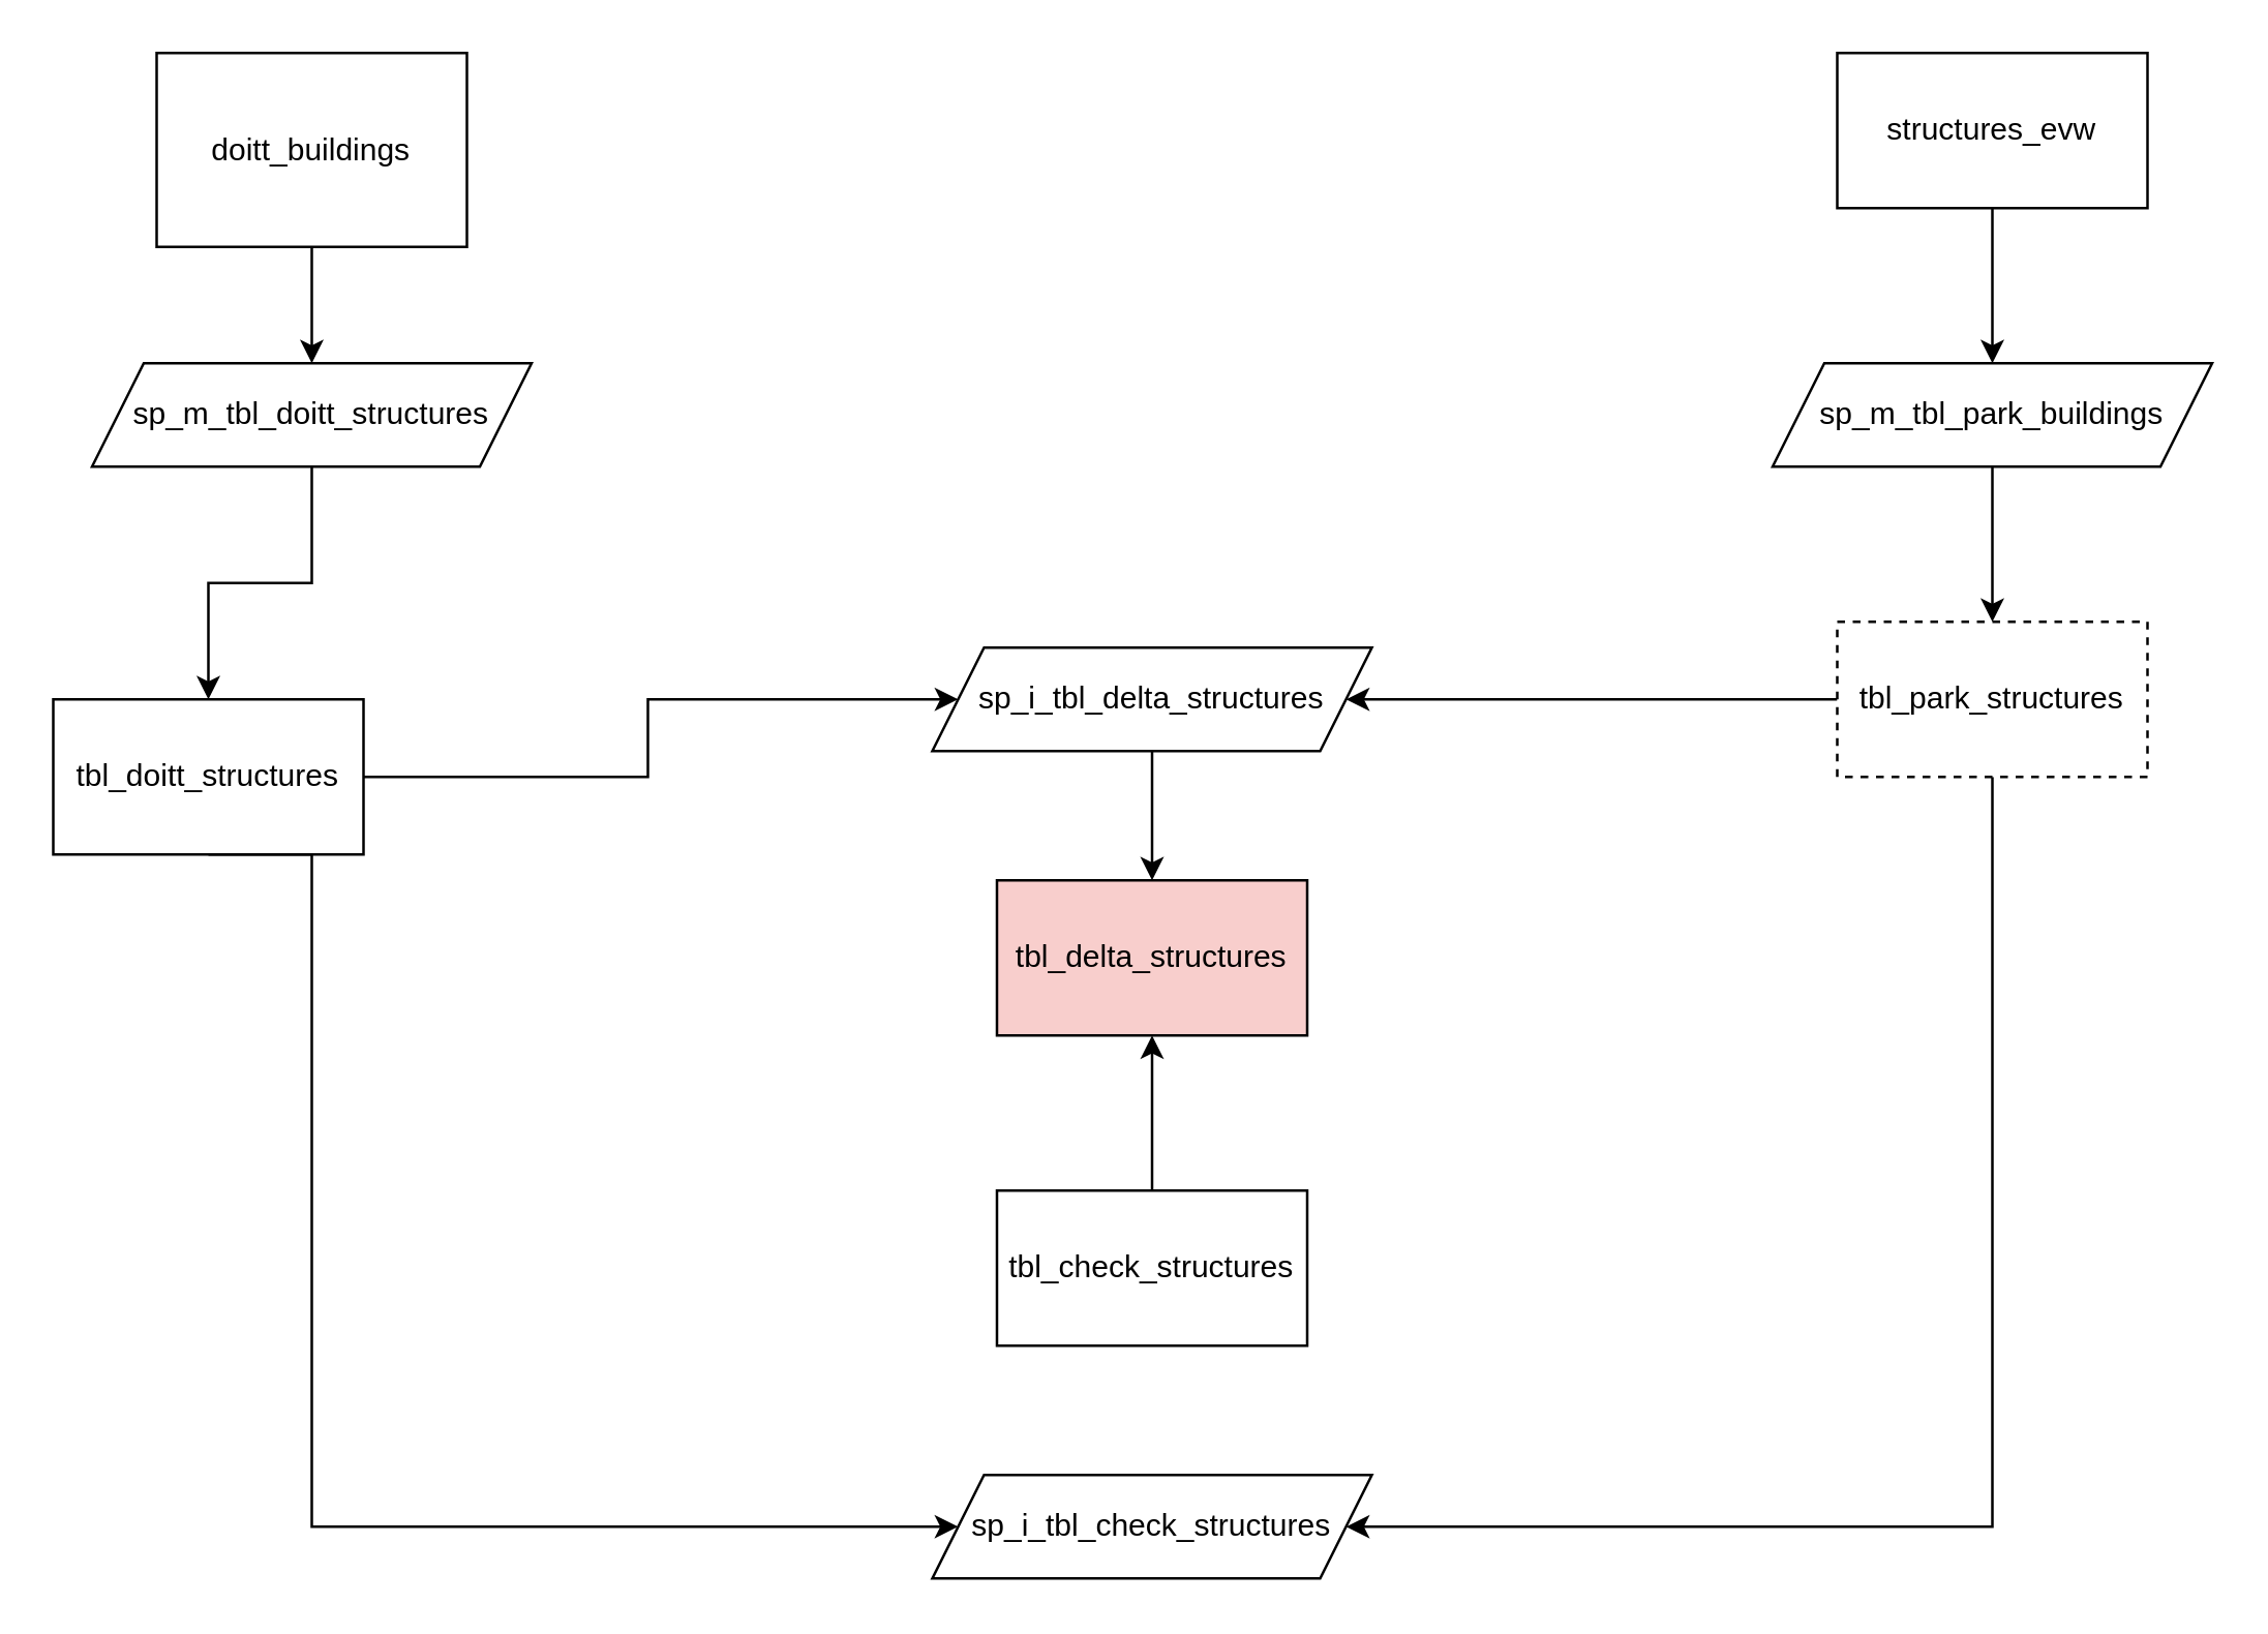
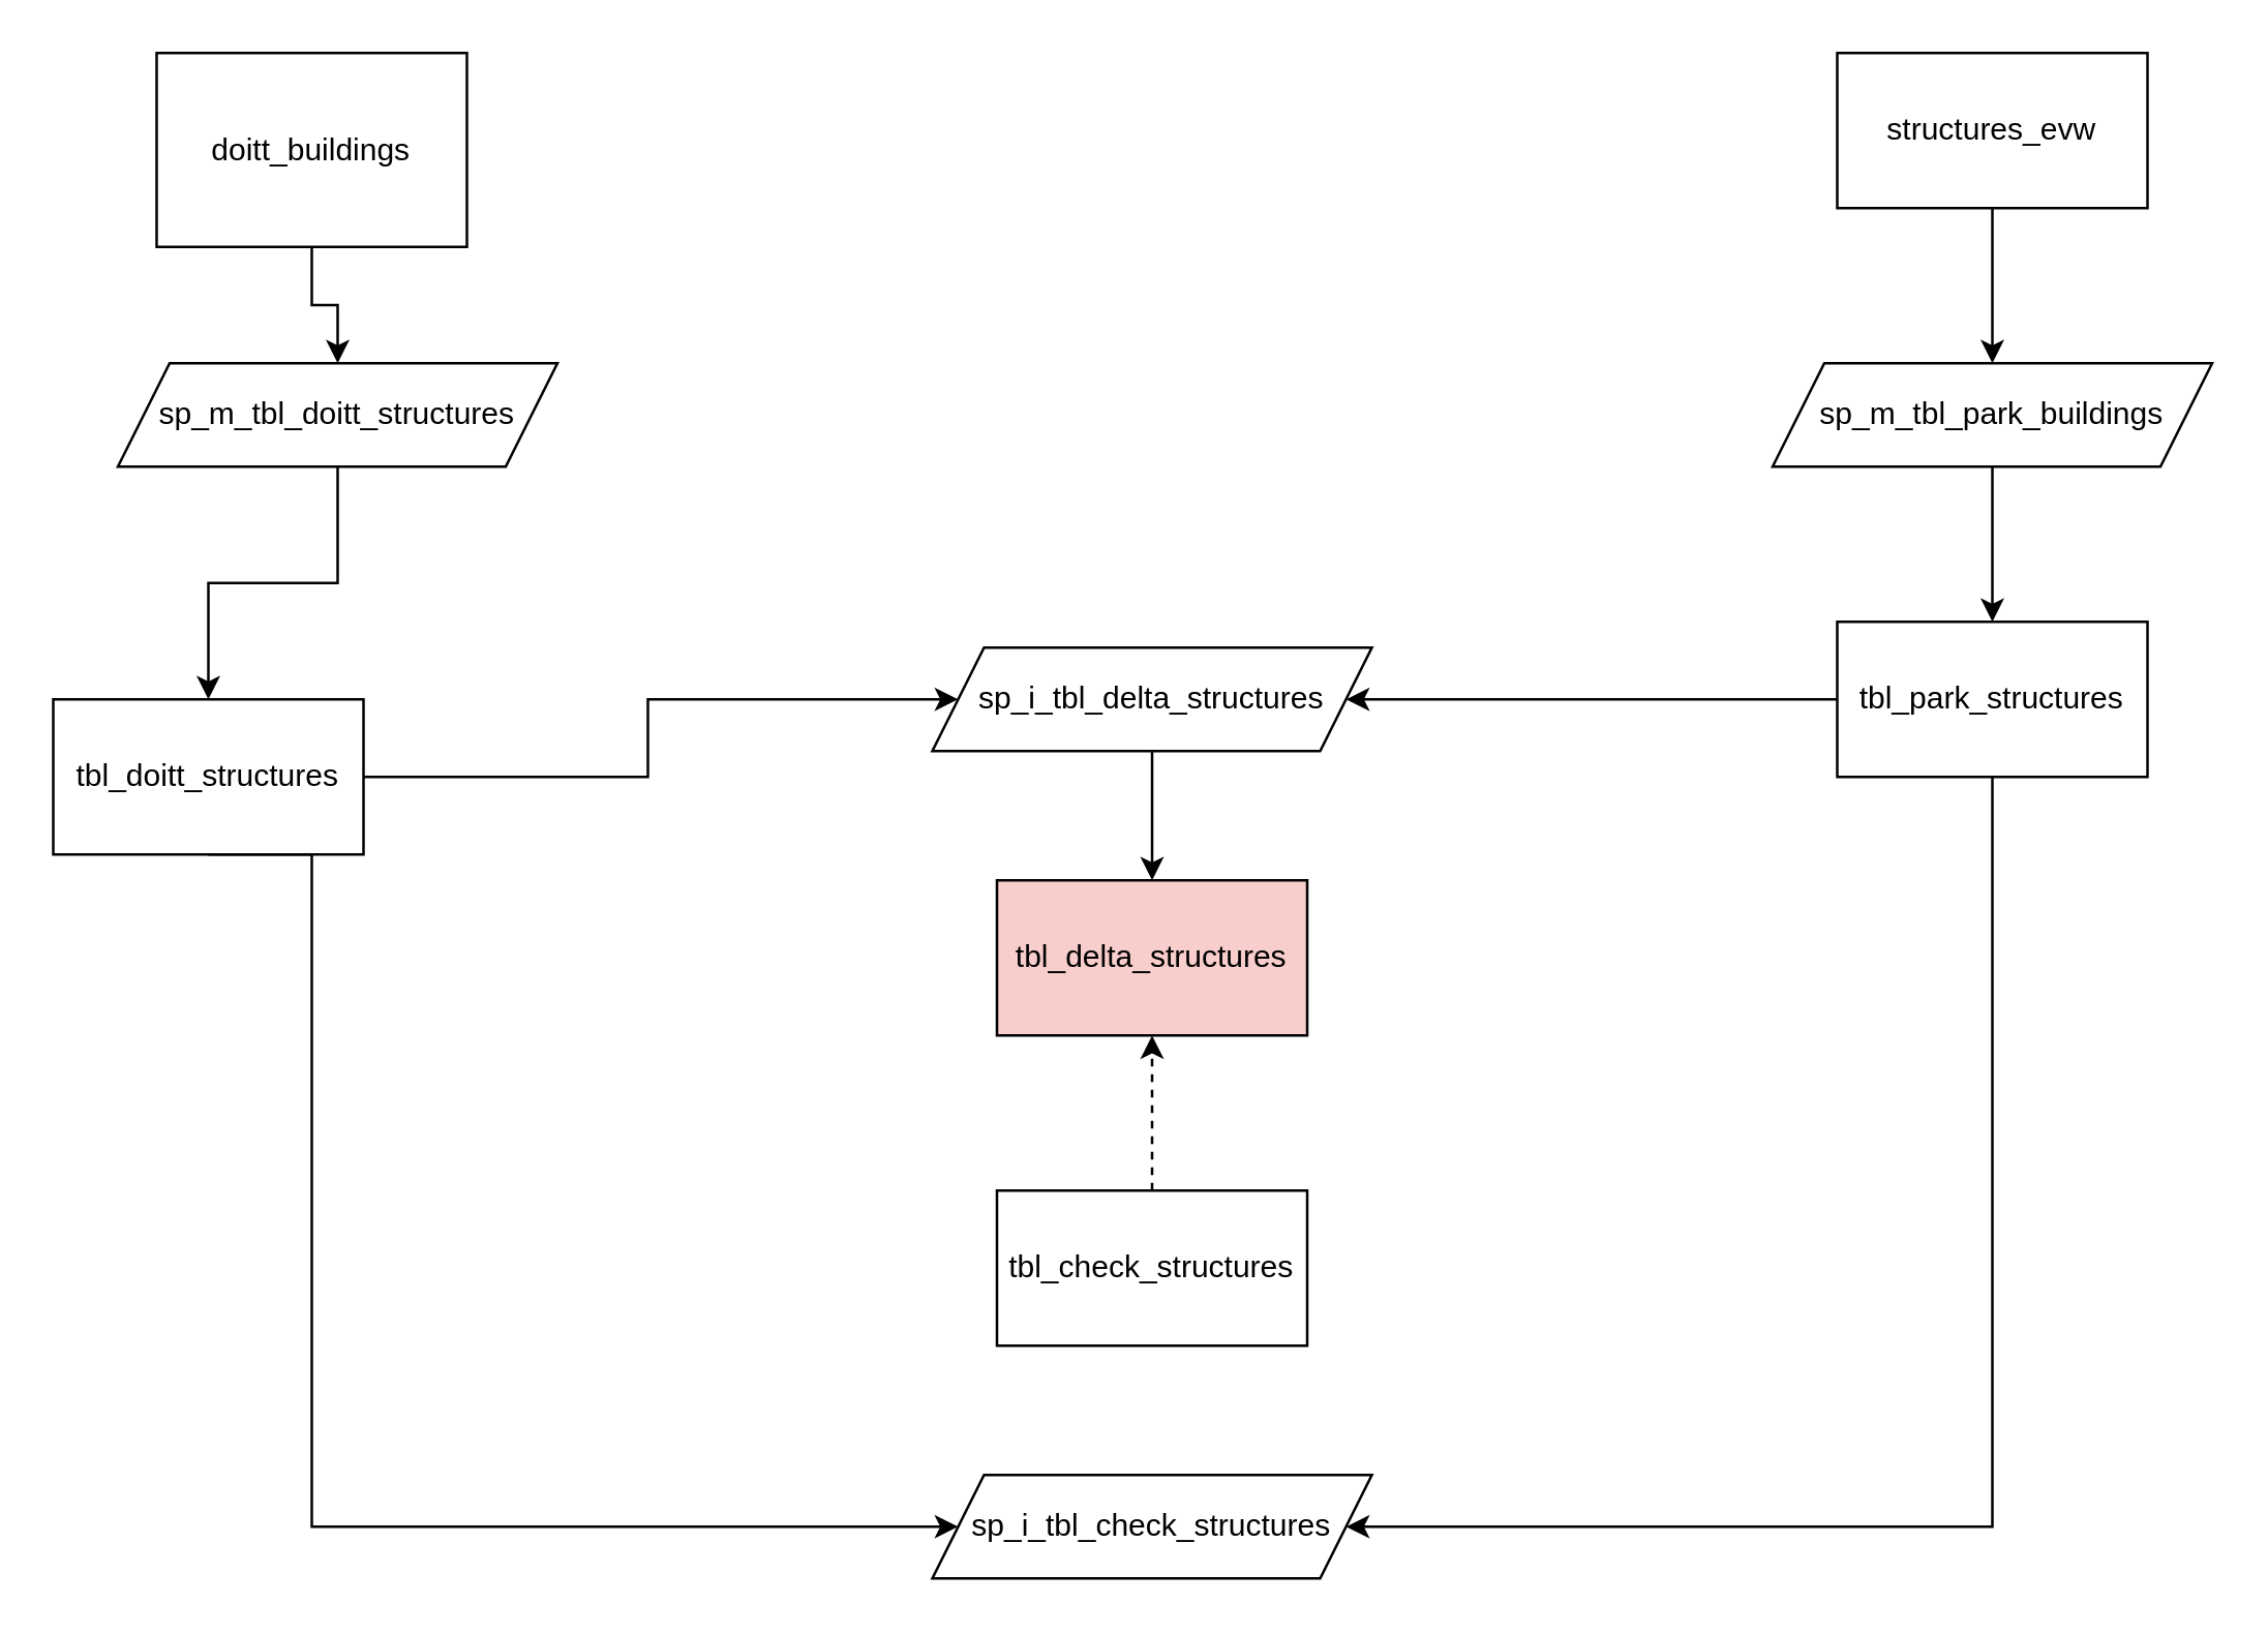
  <mxCell id="0" />
  <mxCell id="1" parent="0" />
  <mxCell id="2" style="edgeStyle=orthogonalEdgeStyle;rounded=0;orthogonalLoop=1;jettySize=auto;html=1;exitX=0.5;exitY=1;exitDx=0;exitDy=0;entryX=0.5;entryY=0;entryDx=0;entryDy=0;" edge="1" parent="1" source="3" target="7"><mxGeometry relative="1" as="geometry" /></mxCell>
  <mxCell id="3" value="doitt_buildings" style="rounded=0;whiteSpace=wrap;html=1;" vertex="1" parent="1"><mxGeometry x="60" y="20" width="120" height="75" as="geometry" /></mxCell>
  <mxCell id="4" style="edgeStyle=orthogonalEdgeStyle;rounded=0;orthogonalLoop=1;jettySize=auto;html=1;exitX=0.5;exitY=1;exitDx=0;exitDy=0;" edge="1" parent="1" source="5" target="9"><mxGeometry relative="1" as="geometry" /></mxCell>
  <mxCell id="5" value="structures_evw" style="rounded=0;whiteSpace=wrap;html=1;" vertex="1" parent="1"><mxGeometry x="710" y="20" width="120" height="60" as="geometry" /></mxCell>
  <mxCell id="6" style="edgeStyle=orthogonalEdgeStyle;rounded=0;orthogonalLoop=1;jettySize=auto;html=1;exitX=0.5;exitY=1;exitDx=0;exitDy=0;entryX=0.5;entryY=0;entryDx=0;entryDy=0;" edge="1" parent="1" source="7" target="12"><mxGeometry relative="1" as="geometry" /></mxCell>
- <mxCell id="7" value="sp_m_tbl_doitt_structures" style="shape=parallelogram;perimeter=parallelogramPerimeter;whiteSpace=wrap;html=1;fixedSize=1;" vertex="1" parent="1"><mxGeometry x="35" y="140" width="170" height="40" as="geometry" /></mxCell>
+ <mxCell id="7" value="sp_m_tbl_doitt_structures" style="shape=parallelogram;perimeter=parallelogramPerimeter;whiteSpace=wrap;html=1;fixedSize=1;" vertex="1" parent="1"><mxGeometry x="45" y="140" width="170" height="40" as="geometry" /></mxCell>
  <mxCell id="8" style="edgeStyle=orthogonalEdgeStyle;rounded=0;orthogonalLoop=1;jettySize=auto;html=1;exitX=0.5;exitY=1;exitDx=0;exitDy=0;entryX=0.5;entryY=0;entryDx=0;entryDy=0;" edge="1" parent="1" source="9" target="15"><mxGeometry relative="1" as="geometry" /></mxCell>
  <mxCell id="9" value="sp_m_tbl_park_buildings" style="shape=parallelogram;perimeter=parallelogramPerimeter;whiteSpace=wrap;html=1;fixedSize=1;" vertex="1" parent="1"><mxGeometry x="685" y="140" width="170" height="40" as="geometry" /></mxCell>
  <mxCell id="10" style="edgeStyle=orthogonalEdgeStyle;rounded=0;orthogonalLoop=1;jettySize=auto;html=1;exitX=1;exitY=0.5;exitDx=0;exitDy=0;" edge="1" parent="1" source="12" target="17"><mxGeometry relative="1" as="geometry" /></mxCell>
  <mxCell id="11" style="edgeStyle=orthogonalEdgeStyle;rounded=0;orthogonalLoop=1;jettySize=auto;html=1;exitX=0.5;exitY=1;exitDx=0;exitDy=0;entryX=0;entryY=0.5;entryDx=0;entryDy=0;" edge="1" parent="1" source="12" target="18"><mxGeometry relative="1" as="geometry"><Array as="points"><mxPoint x="120" y="590" /></Array></mxGeometry></mxCell>
  <mxCell id="12" value="tbl_doitt_structures" style="rounded=0;whiteSpace=wrap;html=1;" vertex="1" parent="1"><mxGeometry x="20" y="270" width="120" height="60" as="geometry" /></mxCell>
  <mxCell id="13" style="edgeStyle=orthogonalEdgeStyle;rounded=0;orthogonalLoop=1;jettySize=auto;html=1;exitX=0;exitY=0.5;exitDx=0;exitDy=0;" edge="1" parent="1" source="15" target="17"><mxGeometry relative="1" as="geometry" /></mxCell>
  <mxCell id="14" style="edgeStyle=orthogonalEdgeStyle;rounded=0;orthogonalLoop=1;jettySize=auto;html=1;exitX=0.5;exitY=1;exitDx=0;exitDy=0;entryX=1;entryY=0.5;entryDx=0;entryDy=0;" edge="1" parent="1" source="15" target="18"><mxGeometry relative="1" as="geometry"><Array as="points"><mxPoint x="770" y="590" /></Array></mxGeometry></mxCell>
- <mxCell id="15" value="tbl_park_structures" style="rounded=0;whiteSpace=wrap;html=1;dashed=1;" vertex="1" parent="1"><mxGeometry x="710" y="240" width="120" height="60" as="geometry" /></mxCell>
+ <mxCell id="15" value="tbl_park_structures" style="rounded=0;whiteSpace=wrap;html=1;" vertex="1" parent="1"><mxGeometry x="710" y="240" width="120" height="60" as="geometry" /></mxCell>
  <mxCell id="16" style="edgeStyle=orthogonalEdgeStyle;rounded=0;orthogonalLoop=1;jettySize=auto;html=1;exitX=0.5;exitY=1;exitDx=0;exitDy=0;" edge="1" parent="1" source="17" target="19"><mxGeometry relative="1" as="geometry" /></mxCell>
  <mxCell id="17" value="sp_i_tbl_delta_structures" style="shape=parallelogram;perimeter=parallelogramPerimeter;whiteSpace=wrap;html=1;fixedSize=1;" vertex="1" parent="1"><mxGeometry x="360" y="250" width="170" height="40" as="geometry" /></mxCell>
  <mxCell id="18" value="sp_i_tbl_check_structures" style="shape=parallelogram;perimeter=parallelogramPerimeter;whiteSpace=wrap;html=1;fixedSize=1;" vertex="1" parent="1"><mxGeometry x="360" y="570" width="170" height="40" as="geometry" /></mxCell>
  <mxCell id="19" value="tbl_delta_structures" style="rounded=0;whiteSpace=wrap;html=1;fillColor=#f8cecc;" vertex="1" parent="1"><mxGeometry x="385" y="340" width="120" height="60" as="geometry" /></mxCell>
- <mxCell id="20" style="edgeStyle=orthogonalEdgeStyle;rounded=0;orthogonalLoop=1;jettySize=auto;html=1;exitX=0.5;exitY=0;exitDx=0;exitDy=0;entryX=0.5;entryY=1;entryDx=0;entryDy=0;" edge="1" parent="1" source="21" target="19"><mxGeometry relative="1" as="geometry" /></mxCell>
+ <mxCell id="20" style="edgeStyle=orthogonalEdgeStyle;rounded=0;orthogonalLoop=1;jettySize=auto;html=1;exitX=0.5;exitY=0;exitDx=0;exitDy=0;entryX=0.5;entryY=1;entryDx=0;entryDy=0;dashed=1;" edge="1" parent="1" source="21" target="19"><mxGeometry relative="1" as="geometry" /></mxCell>
  <mxCell id="21" value="tbl_check_structures" style="rounded=0;whiteSpace=wrap;html=1;" vertex="1" parent="1"><mxGeometry x="385" y="460" width="120" height="60" as="geometry" /></mxCell>
